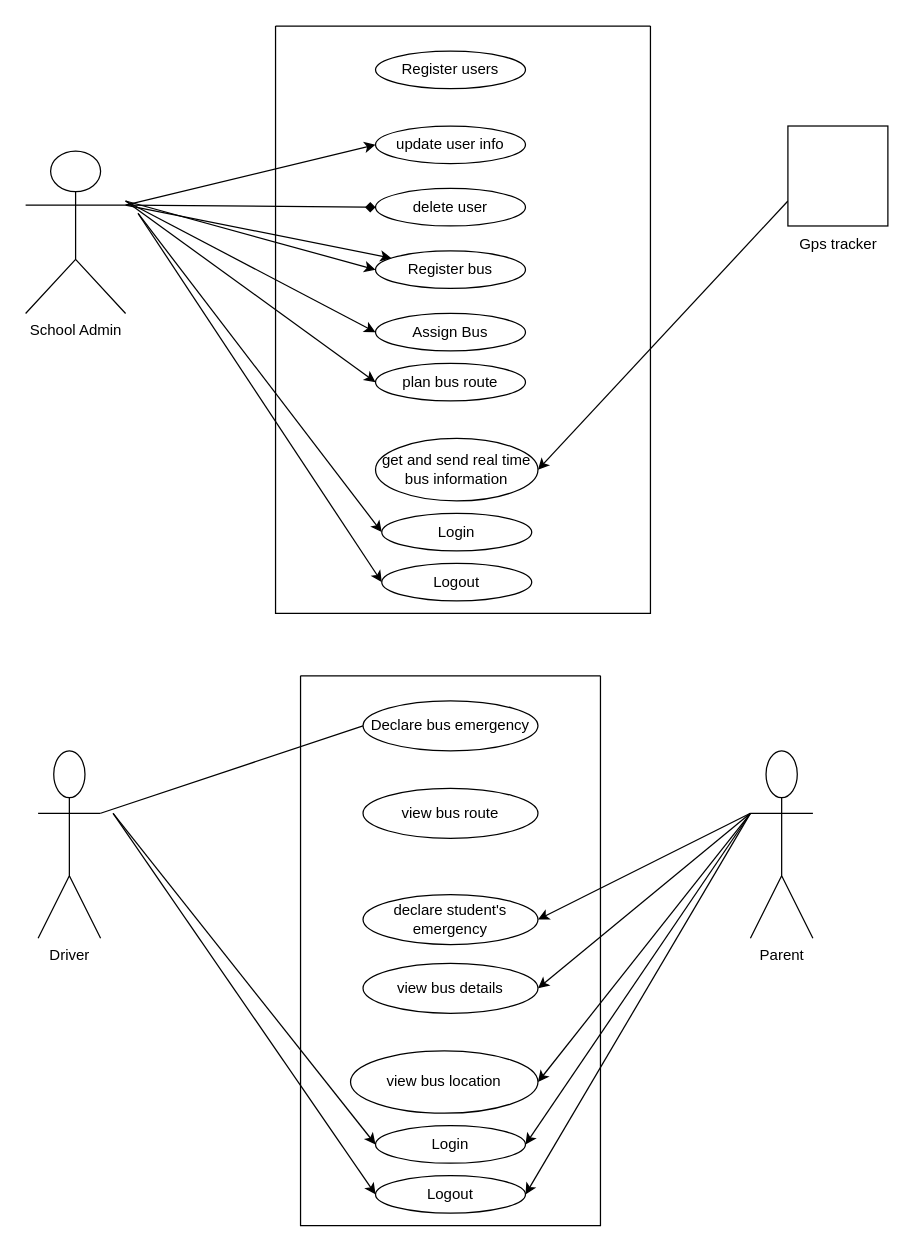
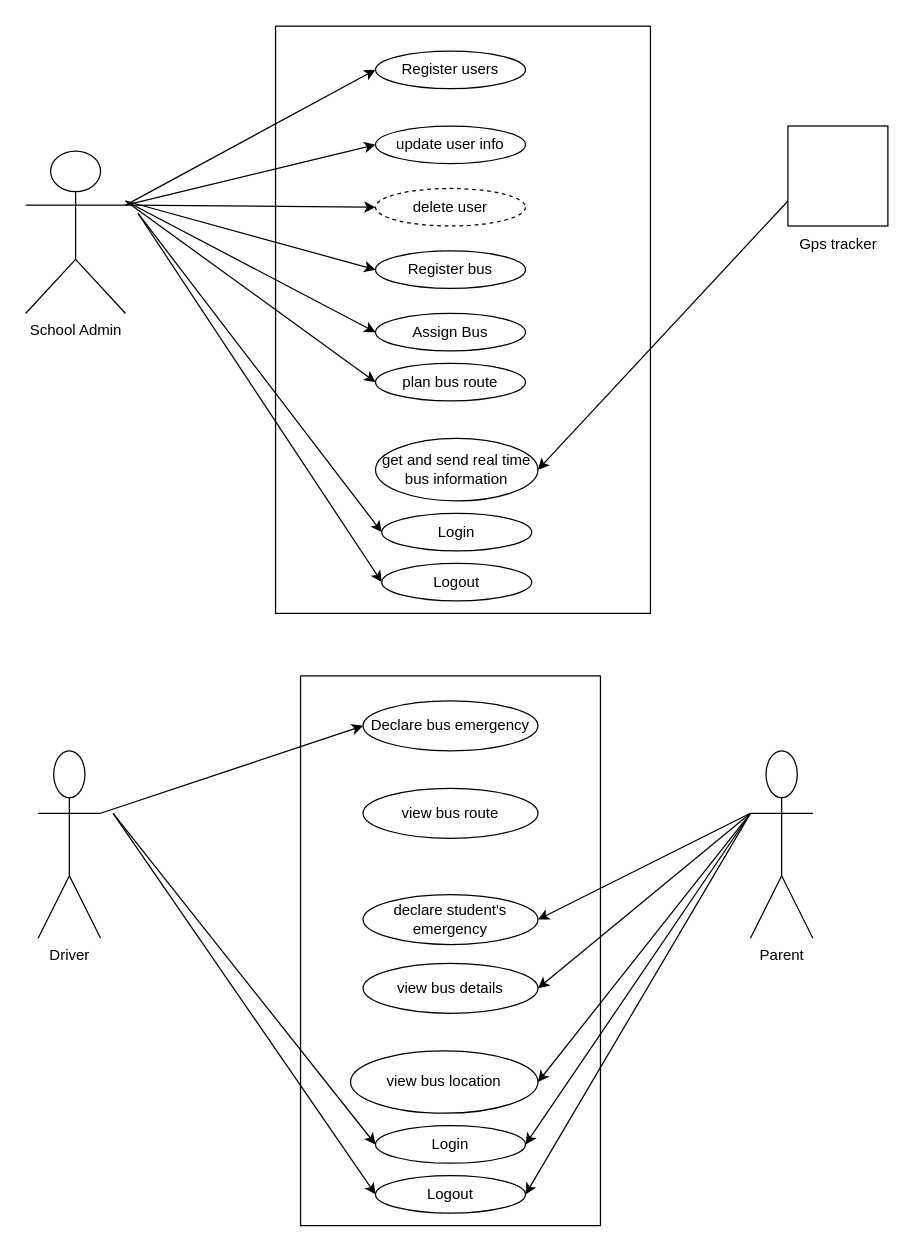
  <mxCell id="0" />
  <mxCell id="1" parent="0" />
  <mxCell id="2" value="School Admin" style="shape=umlActor;verticalLabelPosition=bottom;verticalAlign=top;html=1;outlineConnect=0;" parent="1" vertex="1"><mxGeometry x="20" y="120" width="80" height="130" as="geometry" /></mxCell>
  <mxCell id="3" value="" style="swimlane;startSize=0;" parent="1" vertex="1"><mxGeometry x="220" y="20" width="300" height="470" as="geometry" /></mxCell>
- <mxCell id="4" value="delete user" style="ellipse;whiteSpace=wrap;html=1;" parent="3" vertex="1"><mxGeometry x="80" y="130" width="120" height="30" as="geometry" /></mxCell>
+ <mxCell id="4" value="delete user" style="ellipse;whiteSpace=wrap;html=1;dashed=1;" parent="3" vertex="1"><mxGeometry x="80" y="130" width="120" height="30" as="geometry" /></mxCell>
  <mxCell id="5" value="Register bus" style="ellipse;whiteSpace=wrap;html=1;" parent="3" vertex="1"><mxGeometry x="80" y="180" width="120" height="30" as="geometry" /></mxCell>
  <mxCell id="6" value="Assign Bus" style="ellipse;whiteSpace=wrap;html=1;" parent="3" vertex="1"><mxGeometry x="80" y="230" width="120" height="30" as="geometry" /></mxCell>
  <mxCell id="7" value="plan bus route" style="ellipse;whiteSpace=wrap;html=1;" parent="3" vertex="1"><mxGeometry x="80" y="270" width="120" height="30" as="geometry" /></mxCell>
  <mxCell id="8" value="Register users" style="ellipse;whiteSpace=wrap;html=1;" parent="3" vertex="1"><mxGeometry x="80" y="20" width="120" height="30" as="geometry" /></mxCell>
  <mxCell id="9" value="update user info" style="ellipse;whiteSpace=wrap;html=1;" parent="3" vertex="1"><mxGeometry x="80" y="80" width="120" height="30" as="geometry" /></mxCell>
  <mxCell id="10" value="get and send real time bus information" style="ellipse;whiteSpace=wrap;html=1;" parent="3" vertex="1"><mxGeometry x="80" y="330" width="130" height="50" as="geometry" /></mxCell>
  <mxCell id="11" value="Login" style="ellipse;whiteSpace=wrap;html=1;" parent="3" vertex="1"><mxGeometry x="85" y="390" width="120" height="30" as="geometry" /></mxCell>
  <mxCell id="12" value="Logout" style="ellipse;whiteSpace=wrap;html=1;" parent="3" vertex="1"><mxGeometry x="85" y="430" width="120" height="30" as="geometry" /></mxCell>
- <mxCell id="13" value="" style="endArrow=classic;html=1;rounded=0;exitX=1;exitY=0.333;exitDx=0;exitDy=0;exitPerimeter=0;" parent="1" source="2" target="5" edge="1"><mxGeometry width="50" height="50" relative="1" as="geometry"><mxPoint x="290" y="260" as="sourcePoint" /><mxPoint x="340" y="210" as="targetPoint" /></mxGeometry></mxCell>
+ <mxCell id="13" value="" style="endArrow=classic;html=1;rounded=0;exitX=1;exitY=0.333;exitDx=0;exitDy=0;exitPerimeter=0;entryX=0;entryY=0.5;entryDx=0;entryDy=0;" parent="1" source="2" target="8" edge="1"><mxGeometry width="50" height="50" relative="1" as="geometry"><mxPoint x="290" y="260" as="sourcePoint" /><mxPoint x="340" y="210" as="targetPoint" /></mxGeometry></mxCell>
  <mxCell id="14" value="" style="endArrow=classic;html=1;rounded=0;exitX=1;exitY=0.333;exitDx=0;exitDy=0;exitPerimeter=0;entryX=0;entryY=0.5;entryDx=0;entryDy=0;" parent="1" source="2" target="9" edge="1"><mxGeometry width="50" height="50" relative="1" as="geometry"><mxPoint x="110" y="173.333" as="sourcePoint" /><mxPoint x="310" y="65" as="targetPoint" /></mxGeometry></mxCell>
- <mxCell id="15" value="" style="endArrow=diamond;html=1;rounded=0;exitX=1;exitY=0.333;exitDx=0;exitDy=0;exitPerimeter=0;entryX=0;entryY=0.5;entryDx=0;entryDy=0;" parent="1" source="2" target="4" edge="1"><mxGeometry width="50" height="50" relative="1" as="geometry"><mxPoint x="110" y="173.333" as="sourcePoint" /><mxPoint x="310" y="125" as="targetPoint" /></mxGeometry></mxCell>
+ <mxCell id="15" value="" style="endArrow=classic;html=1;rounded=0;exitX=1;exitY=0.333;exitDx=0;exitDy=0;exitPerimeter=0;entryX=0;entryY=0.5;entryDx=0;entryDy=0;" parent="1" source="2" target="4" edge="1"><mxGeometry width="50" height="50" relative="1" as="geometry"><mxPoint x="110" y="173.333" as="sourcePoint" /><mxPoint x="310" y="125" as="targetPoint" /></mxGeometry></mxCell>
  <mxCell id="16" value="" style="endArrow=classic;html=1;rounded=0;entryX=0;entryY=0.5;entryDx=0;entryDy=0;" parent="1" target="5" edge="1"><mxGeometry width="50" height="50" relative="1" as="geometry"><mxPoint x="100" y="160" as="sourcePoint" /><mxPoint x="310" y="175" as="targetPoint" /></mxGeometry></mxCell>
  <mxCell id="17" value="" style="endArrow=classic;html=1;rounded=0;entryX=0;entryY=0.5;entryDx=0;entryDy=0;" parent="1" target="6" edge="1"><mxGeometry width="50" height="50" relative="1" as="geometry"><mxPoint x="100" y="160" as="sourcePoint" /><mxPoint x="310" y="225" as="targetPoint" /></mxGeometry></mxCell>
  <mxCell id="18" value="" style="endArrow=classic;html=1;rounded=0;entryX=0;entryY=0.5;entryDx=0;entryDy=0;" parent="1" target="7" edge="1"><mxGeometry width="50" height="50" relative="1" as="geometry"><mxPoint x="100" y="160" as="sourcePoint" /><mxPoint x="310" y="275" as="targetPoint" /></mxGeometry></mxCell>
  <mxCell id="19" value="Driver" style="shape=umlActor;verticalLabelPosition=bottom;verticalAlign=top;html=1;outlineConnect=0;" parent="1" vertex="1"><mxGeometry x="30" y="600" width="50" height="150" as="geometry" /></mxCell>
  <mxCell id="20" value="" style="swimlane;startSize=0;" parent="1" vertex="1"><mxGeometry x="240" y="540" width="240" height="440" as="geometry" /></mxCell>
  <mxCell id="21" value="Declare bus emergency" style="ellipse;whiteSpace=wrap;html=1;" parent="20" vertex="1"><mxGeometry x="50" y="20" width="140" height="40" as="geometry" /></mxCell>
  <mxCell id="22" value="view bus route" style="ellipse;whiteSpace=wrap;html=1;" parent="20" vertex="1"><mxGeometry x="50" y="90" width="140" height="40" as="geometry" /></mxCell>
  <mxCell id="23" value="declare student's emergency" style="ellipse;whiteSpace=wrap;html=1;" parent="20" vertex="1"><mxGeometry x="50" y="175" width="140" height="40" as="geometry" /></mxCell>
  <mxCell id="24" value="view bus details" style="ellipse;whiteSpace=wrap;html=1;" parent="20" vertex="1"><mxGeometry x="50" y="230" width="140" height="40" as="geometry" /></mxCell>
  <mxCell id="25" value="view bus location" style="ellipse;whiteSpace=wrap;html=1;" parent="20" vertex="1"><mxGeometry x="40" y="300" width="150" height="50" as="geometry" /></mxCell>
  <mxCell id="26" value="Login" style="ellipse;whiteSpace=wrap;html=1;" parent="20" vertex="1"><mxGeometry x="60" y="360" width="120" height="30" as="geometry" /></mxCell>
  <mxCell id="27" value="Logout" style="ellipse;whiteSpace=wrap;html=1;" parent="20" vertex="1"><mxGeometry x="60" y="400" width="120" height="30" as="geometry" /></mxCell>
  <mxCell id="28" value="Parent" style="shape=umlActor;verticalLabelPosition=bottom;verticalAlign=top;html=1;outlineConnect=0;" parent="1" vertex="1"><mxGeometry x="600" y="600" width="50" height="150" as="geometry" /></mxCell>
- <mxCell id="29" value="" style="endArrow=none;html=1;rounded=0;exitX=1;exitY=0.333;exitDx=0;exitDy=0;exitPerimeter=0;entryX=0;entryY=0.5;entryDx=0;entryDy=0;" parent="1" source="19" target="21" edge="1"><mxGeometry width="50" height="50" relative="1" as="geometry"><mxPoint x="290" y="720" as="sourcePoint" /><mxPoint x="340" y="670" as="targetPoint" /></mxGeometry></mxCell>
+ <mxCell id="29" value="" style="endArrow=classic;html=1;rounded=0;exitX=1;exitY=0.333;exitDx=0;exitDy=0;exitPerimeter=0;entryX=0;entryY=0.5;entryDx=0;entryDy=0;" parent="1" source="19" target="21" edge="1"><mxGeometry width="50" height="50" relative="1" as="geometry"><mxPoint x="290" y="720" as="sourcePoint" /><mxPoint x="340" y="670" as="targetPoint" /></mxGeometry></mxCell>
  <mxCell id="30" value="" style="endArrow=classic;html=1;rounded=0;entryX=1;entryY=0.5;entryDx=0;entryDy=0;" parent="1" target="24" edge="1"><mxGeometry width="50" height="50" relative="1" as="geometry"><mxPoint x="600" y="650" as="sourcePoint" /><mxPoint x="300" y="660" as="targetPoint" /></mxGeometry></mxCell>
  <mxCell id="31" value="" style="endArrow=classic;html=1;rounded=0;entryX=1;entryY=0.5;entryDx=0;entryDy=0;exitX=0;exitY=0.333;exitDx=0;exitDy=0;exitPerimeter=0;" parent="1" source="28" target="23" edge="1"><mxGeometry width="50" height="50" relative="1" as="geometry"><mxPoint x="100" y="660" as="sourcePoint" /><mxPoint x="300" y="730" as="targetPoint" /></mxGeometry></mxCell>
  <mxCell id="32" value="" style="endArrow=classic;html=1;rounded=0;entryX=1;entryY=0.5;entryDx=0;entryDy=0;" parent="1" target="25" edge="1"><mxGeometry width="50" height="50" relative="1" as="geometry"><mxPoint x="600" y="650" as="sourcePoint" /><mxPoint x="440" y="730" as="targetPoint" /></mxGeometry></mxCell>
  <mxCell id="33" value="" style="endArrow=classic;html=1;rounded=0;exitX=0;exitY=0.333;exitDx=0;exitDy=0;exitPerimeter=0;entryX=1;entryY=0.5;entryDx=0;entryDy=0;" parent="1" target="10" edge="1"><mxGeometry width="50" height="50" relative="1" as="geometry"><mxPoint x="630" y="160" as="sourcePoint" /><mxPoint x="340" y="180" as="targetPoint" /></mxGeometry></mxCell>
  <mxCell id="34" value="" style="endArrow=classic;html=1;rounded=0;entryX=0;entryY=0.5;entryDx=0;entryDy=0;" parent="1" target="11" edge="1"><mxGeometry width="50" height="50" relative="1" as="geometry"><mxPoint x="110" y="170" as="sourcePoint" /><mxPoint x="310" y="335" as="targetPoint" /></mxGeometry></mxCell>
  <mxCell id="35" value="" style="endArrow=classic;html=1;rounded=0;entryX=0;entryY=0.5;entryDx=0;entryDy=0;" parent="1" target="12" edge="1"><mxGeometry width="50" height="50" relative="1" as="geometry"><mxPoint x="110" y="170" as="sourcePoint" /><mxPoint x="315" y="435" as="targetPoint" /></mxGeometry></mxCell>
  <mxCell id="36" value="" style="endArrow=classic;html=1;rounded=0;entryX=0;entryY=0.5;entryDx=0;entryDy=0;" parent="1" target="26" edge="1"><mxGeometry width="50" height="50" relative="1" as="geometry"><mxPoint x="90" y="650" as="sourcePoint" /><mxPoint x="300" y="660" as="targetPoint" /></mxGeometry></mxCell>
  <mxCell id="37" value="" style="endArrow=classic;html=1;rounded=0;entryX=0;entryY=0.5;entryDx=0;entryDy=0;" parent="1" target="27" edge="1"><mxGeometry width="50" height="50" relative="1" as="geometry"><mxPoint x="90" y="650" as="sourcePoint" /><mxPoint x="310" y="925" as="targetPoint" /></mxGeometry></mxCell>
  <mxCell id="38" value="" style="endArrow=classic;html=1;rounded=0;entryX=1;entryY=0.5;entryDx=0;entryDy=0;exitX=0;exitY=0.333;exitDx=0;exitDy=0;exitPerimeter=0;" parent="1" source="28" target="26" edge="1"><mxGeometry width="50" height="50" relative="1" as="geometry"><mxPoint x="610" y="660" as="sourcePoint" /><mxPoint x="440" y="875" as="targetPoint" /></mxGeometry></mxCell>
  <mxCell id="39" value="" style="endArrow=classic;html=1;rounded=0;entryX=1;entryY=0.5;entryDx=0;entryDy=0;" parent="1" target="27" edge="1"><mxGeometry width="50" height="50" relative="1" as="geometry"><mxPoint x="600" y="650" as="sourcePoint" /><mxPoint x="430" y="925" as="targetPoint" /></mxGeometry></mxCell>
  <mxCell id="40" value="" style="whiteSpace=wrap;html=1;aspect=fixed;" vertex="1" parent="1"><mxGeometry x="630" y="100" width="80" height="80" as="geometry" /></mxCell>
  <mxCell id="41" value="Gps tracker" style="text;html=1;align=center;verticalAlign=middle;resizable=0;points=[];autosize=1;strokeColor=none;fillColor=none;" vertex="1" parent="1"><mxGeometry x="625" y="180" width="90" height="30" as="geometry" /></mxCell>
